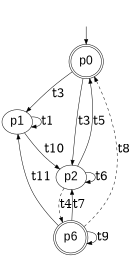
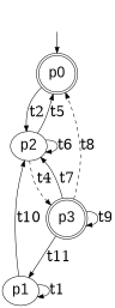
  digraph {
    fontname=courier
    labeljust=l
    nojustify=true
    rankdir=TB
    node [fontname=Arial fontsize=25]
    edge [fontsize=25]
    I0 [style=invis width=0]
    n2 [label=p0 shape=doublecircle]
    n3 [label=p1]
    n4 [label=p2]
-   n5 [label=p6 shape=doublecircle]
+   n5 [label=p3 shape=doublecircle]
    I0 -> n2
-   n2 -> n3 [label=t3]
-   n2 -> n4 [label=t3]
+   n2 -> n4 [label=t2]
    n3 -> n3 [label=t1]
    n3 -> n4 [label=t10]
    n4 -> n2 [label=t5]
    n4 -> n4 [label=t6]
    n4 -> n5 [label=t4 style=dashed]
    n5 -> n2 [label=t8 style=dashed]
    n5 -> n3 [label=t11]
    n5 -> n4 [label=t7]
    n5 -> n5 [label=t9]
  }
